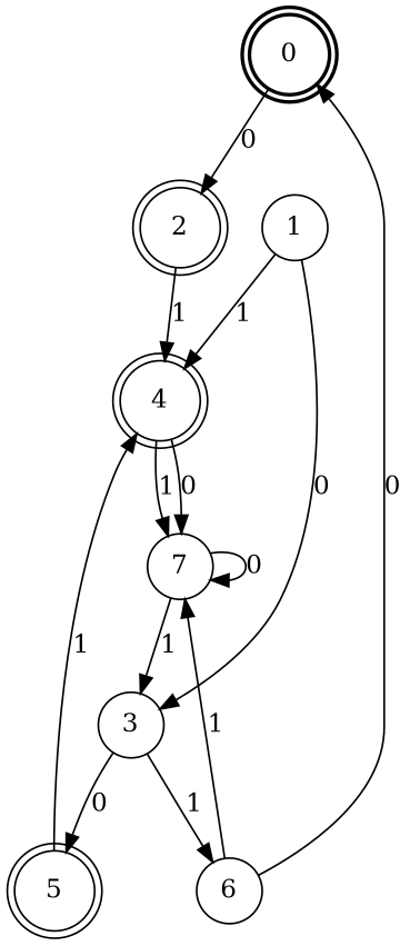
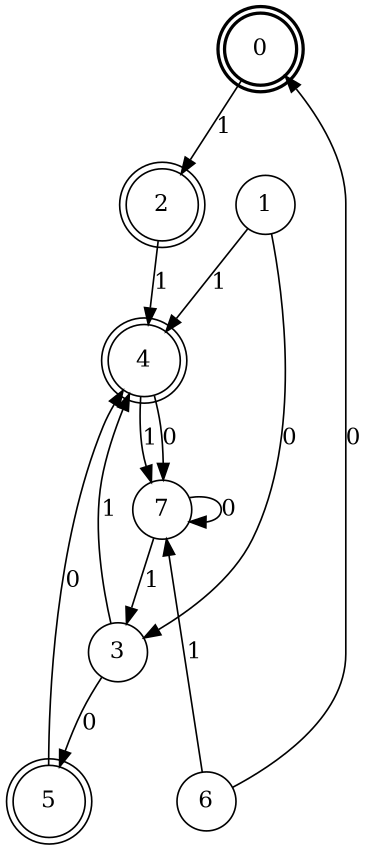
  digraph {
    node [shape=circle]
    0 [peripheries=2 style=bold]
    2 [peripheries=2]
    1
    3
    4 [peripheries=2]
    5 [peripheries=2]
    6
    7
-   0 -> 2 [label=0]
+   0 -> 2 [label=1]
    2 -> 4 [label=1]
    1 -> 3 [label=0]
    1 -> 4 [label=1]
    3 -> 5 [label=0]
-   3 -> 6 [label=1]
+   3 -> 4 [label=1]
    4 -> 7 [label=0]
    4 -> 7 [label=1]
-   5 -> 4 [label=1]
+   5 -> 4 [label=0]
    6 -> 0 [label=0]
    6 -> 7 [label=1]
    7 -> 3 [label=1]
    7 -> 7 [label=0]
  }
